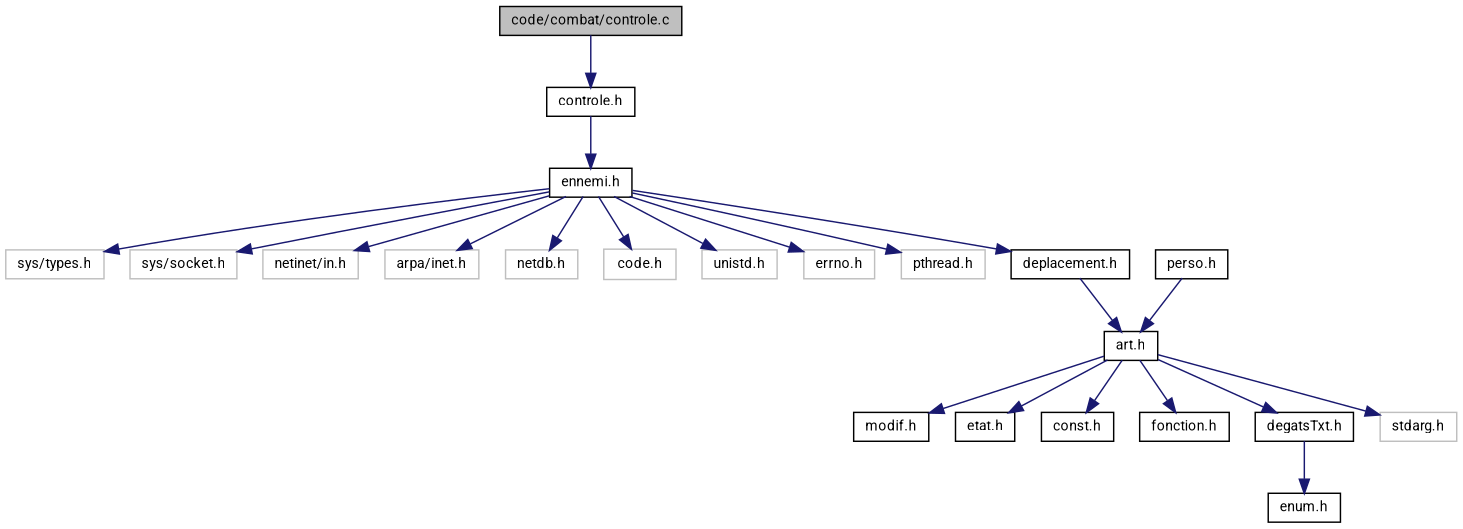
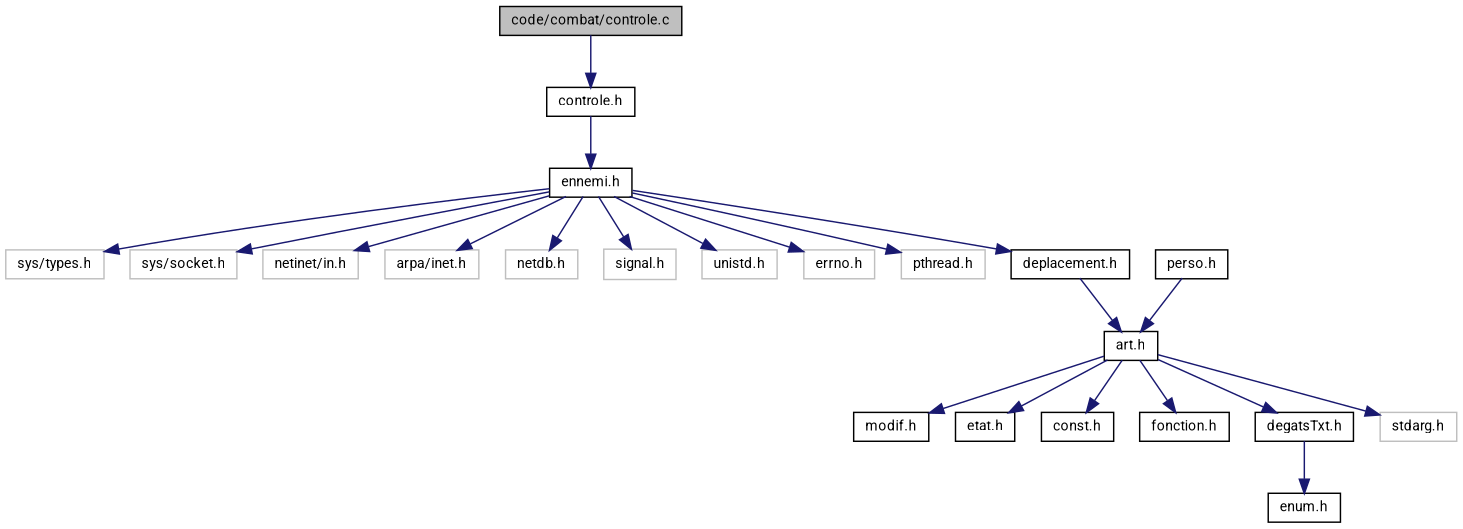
  digraph {
    fontname=Roboto
    node [color=black fillcolor=white fontname=Roboto fontsize=10 shape=record style=filled]
    edge [color=midnightblue fontname=Roboto fontsize=10 labelfontname=Helvetica labelfontsize=10 style=solid]
    n1 [fillcolor=grey75 fontcolor=black height=0.2 label="code/combat/controle.c" width=0.4]
    n2 [height=0.2 label="controle.h" width=0.4]
    n3 [height=0.2 label="ennemi.h" width=0.4]
    n4 [color=grey75 height=0.2 label="sys/types.h" width=0.4]
    n5 [color=grey75 height=0.2 label="sys/socket.h" width=0.4]
    n6 [color=grey75 height=0.2 label="netinet/in.h" width=0.4]
    n7 [color=grey75 height=0.2 label="arpa/inet.h" width=0.4]
    n8 [color=grey75 height=0.2 label="netdb.h" width=0.4]
-   n9 [color=grey75 height=0.2 label="code.h" width=0.4]
+   n9 [color=grey75 height=0.2 label="signal.h" width=0.4]
    n10 [color=grey75 height=0.2 label="unistd.h" width=0.4]
    n11 [color=grey75 height=0.2 label="errno.h" width=0.4]
    n12 [color=grey75 height=0.2 label="pthread.h" width=0.4]
    n13 [height=0.2 label="deplacement.h" width=0.4]
    n14 [height=0.2 label="art.h" width=0.4]
    n15 [height=0.2 label="perso.h" width=0.4]
    n16 [height=0.2 label="modif.h" width=0.4]
    n17 [height=0.2 label="etat.h" width=0.4]
    n18 [height=0.2 label="const.h" width=0.4]
    n19 [height=0.2 label="fonction.h" width=0.4]
    n20 [height=0.2 label="degatsTxt.h" width=0.4]
    n21 [color=grey75 height=0.2 label="stdarg.h" width=0.4]
    n22 [height=0.2 label="enum.h" width=0.4]
    n1 -> n2
    n2 -> n3
    n3 -> n4
    n3 -> n5
    n3 -> n6
    n3 -> n7
    n3 -> n8
    n3 -> n9
    n3 -> n10
    n3 -> n11
    n3 -> n12
    n3 -> n13
    n13 -> n14
    n14 -> n16
    n14 -> n17
    n14 -> n18
    n14 -> n19
    n14 -> n20
    n14 -> n21
    n15 -> n14
    n20 -> n22
  }
